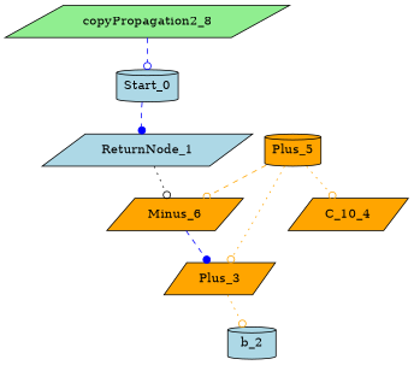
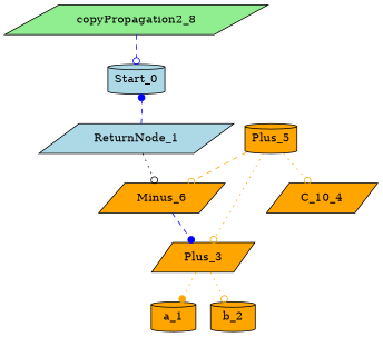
  digraph {
    node [color=black fillcolor=orange shape=parallelogram style=filled]
    edge [arrowhead=odot color=orange style=dotted]
    n1 [fillcolor=lightblue label=Start_0 shape=cylinder]
    n2 [fillcolor=lightblue label=ReturnNode_1]
    n3 [label=Minus_6]
-   n5 [fillcolor=lightblue label=b_2 shape=cylinder]
+   n4 [label=a_1 shape=cylinder]
+   n5 [label=b_2 shape=cylinder]
    n6 [label=Plus_3]
    n7 [label=C_10_4]
    n8 [label=Plus_5 shape=cylinder]
    n9 [fillcolor=lightgreen label=copyPropagation2_8]
-   n1 -> n2 [arrowhead=dot color=blue style=dashed]
+   n2 -> n1 [arrowhead=dot color=blue style=dashed]
    n2 -> n3 [color=""]
    n3 -> n6 [arrowhead=dot color=blue style=dashed]
+   n6 -> n4 [arrowhead=dot]
    n6 -> n5
    n8 -> n3 [style=dashed]
    n8 -> n6
    n8 -> n7
    n9 -> n1 [color=blue style=dashed]
  }
